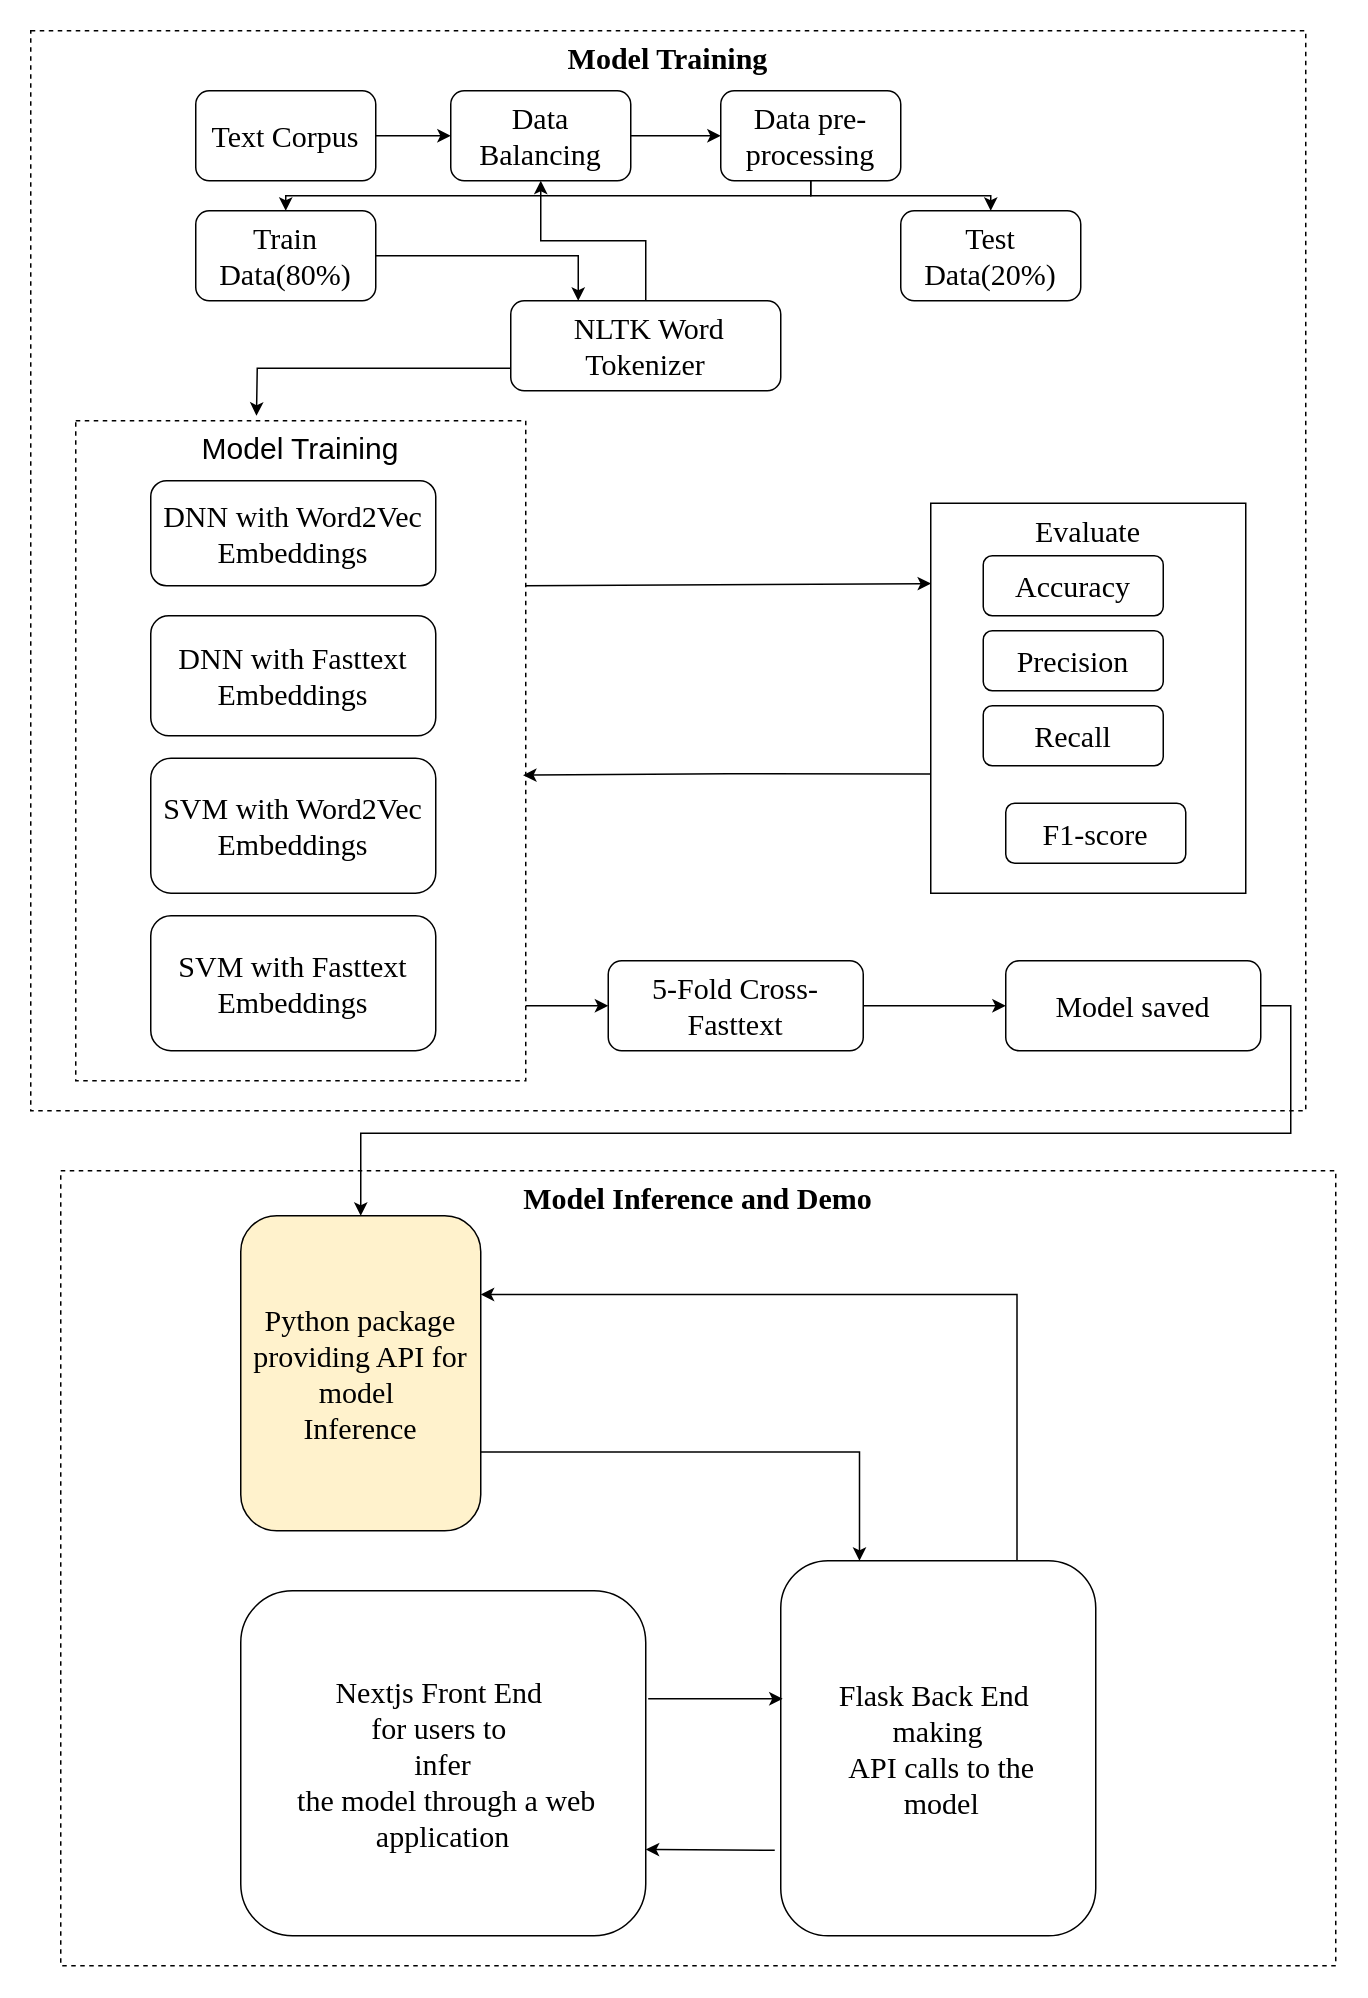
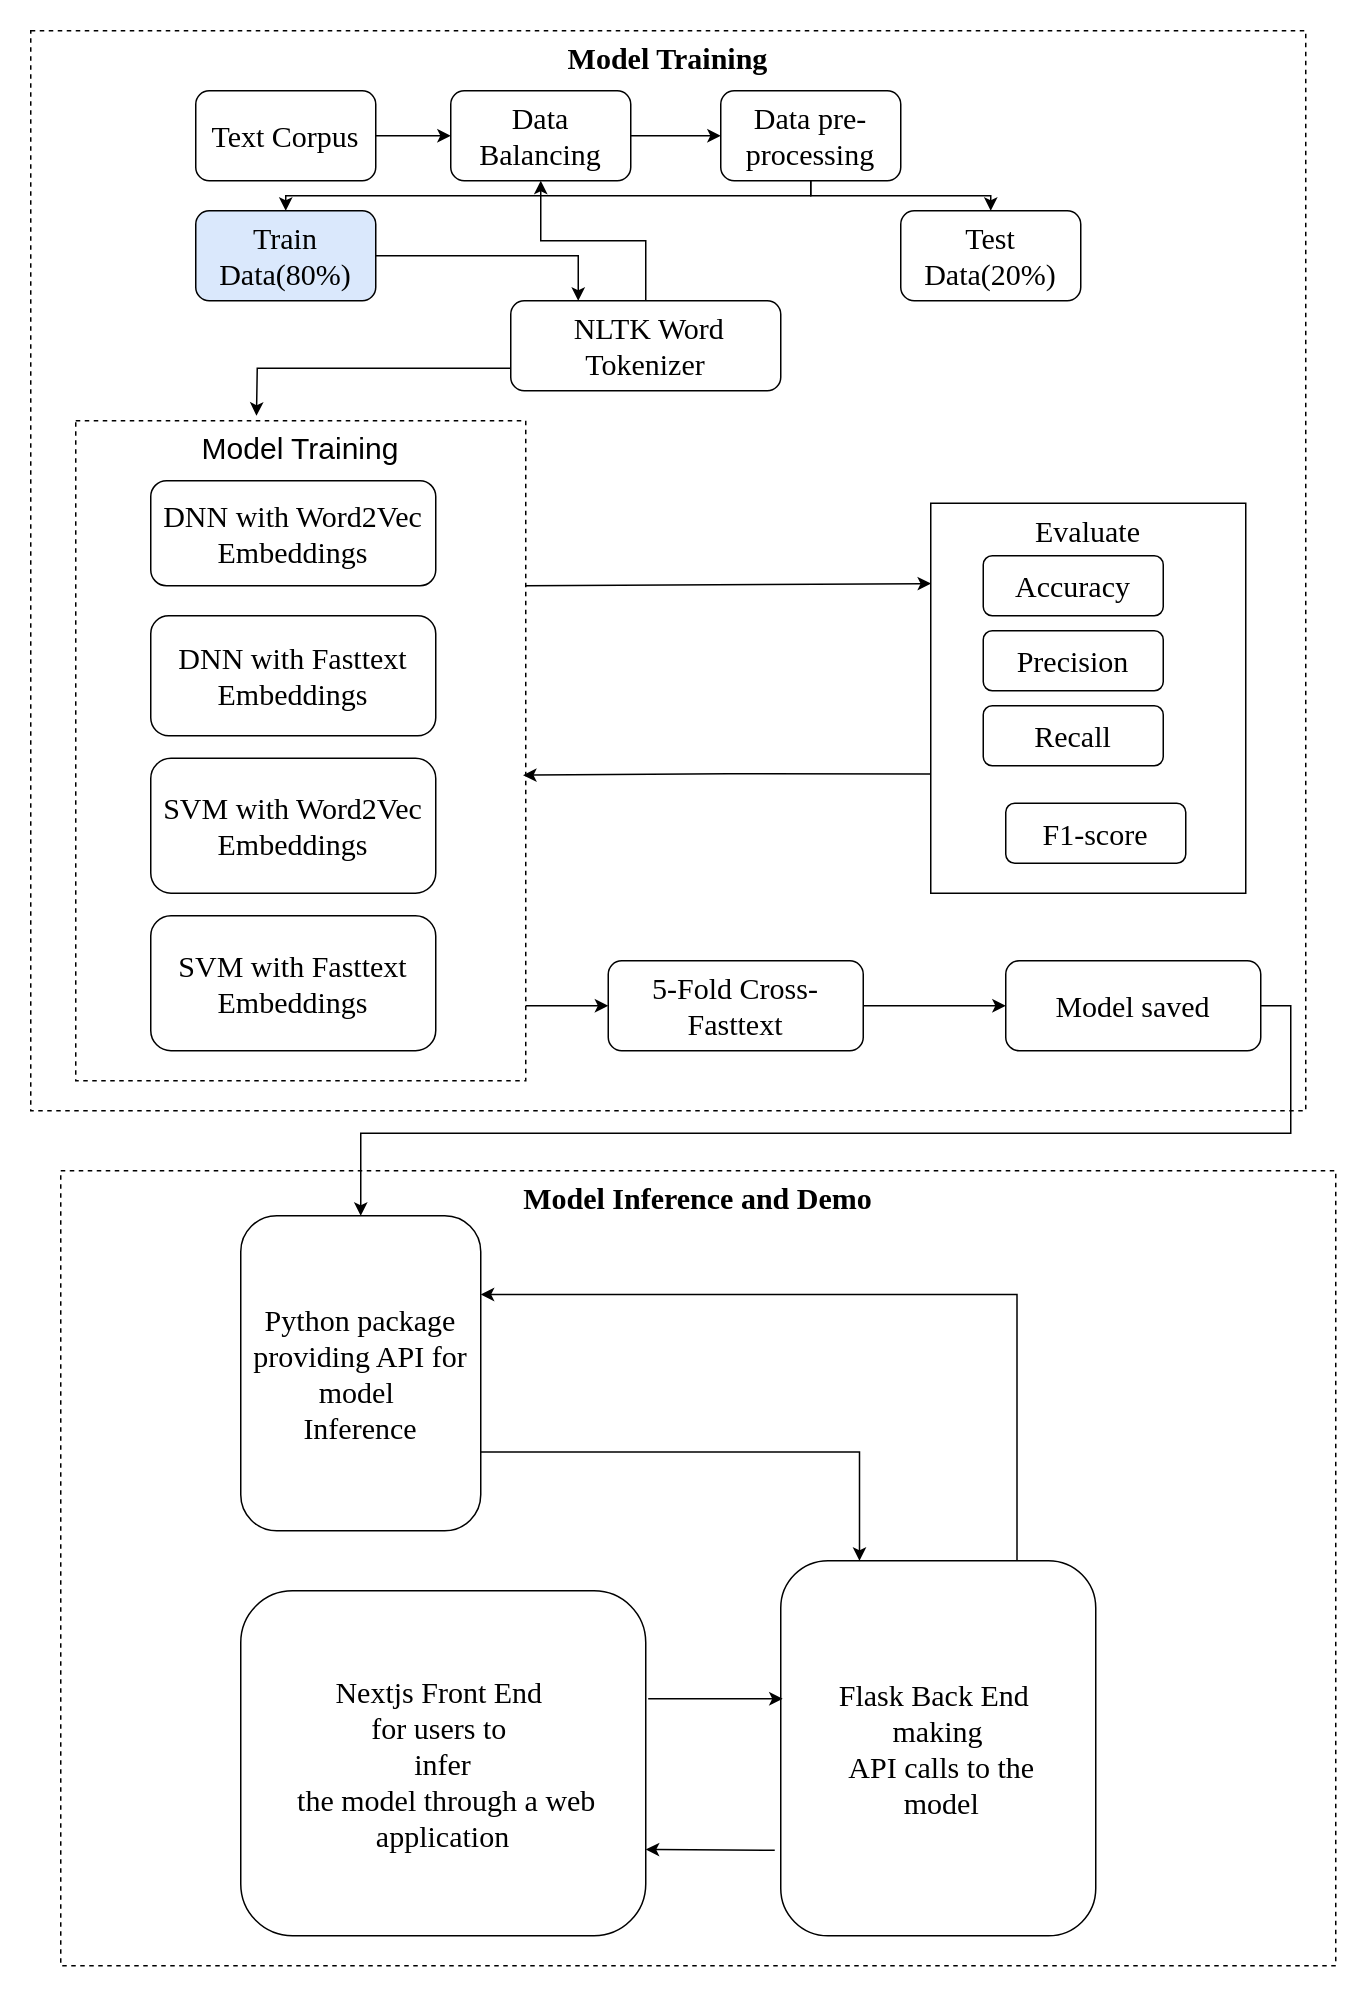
  <mxCell id="0" />
  <mxCell id="1" parent="0" />
  <mxCell id="2" value="&lt;font face=&quot;Times New Roman&quot;&gt;&lt;b&gt;Model Inference and Demo&lt;/b&gt;&lt;/font&gt;" style="rounded=0;whiteSpace=wrap;html=1;verticalAlign=top;dashed=1;fontSize=20;" vertex="1" parent="1"><mxGeometry x="40" y="780" width="850" height="530" as="geometry" /></mxCell>
  <mxCell id="3" value="&lt;font face=&quot;Times New Roman&quot;&gt;&lt;b&gt;Model Training&lt;/b&gt;&lt;/font&gt;" style="rounded=0;whiteSpace=wrap;html=1;dashed=1;verticalAlign=top;fontSize=20;" vertex="1" parent="1"><mxGeometry x="20" y="20" width="850" height="720" as="geometry" /></mxCell>
  <mxCell id="4" style="edgeStyle=orthogonalEdgeStyle;rounded=0;orthogonalLoop=1;jettySize=auto;html=1;exitX=1;exitY=0.5;exitDx=0;exitDy=0;entryX=0;entryY=0.5;entryDx=0;entryDy=0;fontSize=20;" edge="1" parent="1" source="5" target="40"><mxGeometry relative="1" as="geometry" /></mxCell>
  <mxCell id="5" value="Text Corpus" style="rounded=1;whiteSpace=wrap;html=1;fontSize=20;fontFamily=Times New Roman;" vertex="1" parent="1"><mxGeometry x="130" y="60" width="120" height="60" as="geometry" /></mxCell>
  <mxCell id="6" style="edgeStyle=orthogonalEdgeStyle;rounded=0;orthogonalLoop=1;jettySize=auto;html=1;entryX=0.5;entryY=0;entryDx=0;entryDy=0;fontSize=20;exitX=0.5;exitY=1;exitDx=0;exitDy=0;" edge="1" parent="1" source="8" target="12"><mxGeometry relative="1" as="geometry"><Array as="points"><mxPoint x="540" y="130" /><mxPoint x="190" y="130" /></Array><mxPoint x="190" y="120" as="sourcePoint" /></mxGeometry></mxCell>
  <mxCell id="7" style="edgeStyle=orthogonalEdgeStyle;rounded=0;orthogonalLoop=1;jettySize=auto;html=1;exitX=0.5;exitY=1;exitDx=0;exitDy=0;entryX=0.5;entryY=0;entryDx=0;entryDy=0;fontSize=20;" edge="1" parent="1" source="8" target="13"><mxGeometry relative="1" as="geometry"><Array as="points"><mxPoint x="540" y="130" /><mxPoint x="660" y="130" /></Array></mxGeometry></mxCell>
  <mxCell id="8" value="Data pre-processing" style="rounded=1;whiteSpace=wrap;html=1;fontSize=20;fontFamily=Times New Roman;" vertex="1" parent="1"><mxGeometry x="480" y="60" width="120" height="60" as="geometry" /></mxCell>
  <mxCell id="9" style="edgeStyle=orthogonalEdgeStyle;rounded=0;orthogonalLoop=1;jettySize=auto;html=1;fontSize=20;" edge="1" parent="1" source="10" target="40"><mxGeometry relative="1" as="geometry" /></mxCell>
  <mxCell id="10" value="&amp;nbsp;NLTK Word Tokenizer" style="rounded=1;whiteSpace=wrap;html=1;fontSize=20;fontFamily=Times New Roman;" vertex="1" parent="1"><mxGeometry x="340" y="200" width="180" height="60" as="geometry" /></mxCell>
  <mxCell id="11" style="edgeStyle=orthogonalEdgeStyle;rounded=0;orthogonalLoop=1;jettySize=auto;html=1;exitX=1;exitY=0.5;exitDx=0;exitDy=0;fontSize=20;entryX=0.25;entryY=0;entryDx=0;entryDy=0;" edge="1" parent="1" source="12" target="10"><mxGeometry relative="1" as="geometry"><mxPoint x="340" y="230" as="targetPoint" /></mxGeometry></mxCell>
- <mxCell id="12" value="Train Data(80%)" style="rounded=1;whiteSpace=wrap;html=1;fontSize=20;fontFamily=Times New Roman;" vertex="1" parent="1"><mxGeometry x="130" y="140" width="120" height="60" as="geometry" /></mxCell>
+ <mxCell id="12" value="Train Data(80%)" style="rounded=1;whiteSpace=wrap;html=1;fontSize=20;fontFamily=Times New Roman;fillColor=#dae8fc;" vertex="1" parent="1"><mxGeometry x="130" y="140" width="120" height="60" as="geometry" /></mxCell>
  <mxCell id="13" value="Test Data(20%)" style="rounded=1;whiteSpace=wrap;html=1;fontSize=20;fontFamily=Times New Roman;" vertex="1" parent="1"><mxGeometry x="600" y="140" width="120" height="60" as="geometry" /></mxCell>
  <mxCell id="14" value="Model Training" style="rounded=0;whiteSpace=wrap;html=1;dashed=1;fontSize=20;verticalAlign=top;" vertex="1" parent="1"><mxGeometry x="50" y="280" width="300" height="440" as="geometry" /></mxCell>
  <mxCell id="15" value="DNN with Word2Vec Embeddings" style="rounded=1;whiteSpace=wrap;html=1;fontSize=20;fontFamily=Times New Roman;" vertex="1" parent="1"><mxGeometry x="100" y="320" width="190" height="70" as="geometry" /></mxCell>
  <mxCell id="16" style="edgeStyle=orthogonalEdgeStyle;rounded=0;orthogonalLoop=1;jettySize=auto;html=1;exitX=0;exitY=0.75;exitDx=0;exitDy=0;entryX=0.381;entryY=-0.008;entryDx=0;entryDy=0;entryPerimeter=0;fontSize=20;" edge="1" parent="1" source="10"><mxGeometry relative="1" as="geometry"><mxPoint x="250" y="230" as="sourcePoint" /><mxPoint x="170.49" y="276.72" as="targetPoint" /></mxGeometry></mxCell>
  <mxCell id="17" value="DNN with Fasttext Embeddings" style="rounded=1;whiteSpace=wrap;html=1;fontSize=20;fontFamily=Times New Roman;" vertex="1" parent="1"><mxGeometry x="100" y="410" width="190" height="80" as="geometry" /></mxCell>
  <mxCell id="18" value="SVM with Word2Vec Embeddings" style="rounded=1;whiteSpace=wrap;html=1;fontSize=20;fontFamily=Times New Roman;" vertex="1" parent="1"><mxGeometry x="100" y="505" width="190" height="90" as="geometry" /></mxCell>
  <mxCell id="19" style="edgeStyle=orthogonalEdgeStyle;rounded=0;orthogonalLoop=1;jettySize=auto;html=1;entryX=0.994;entryY=0.537;entryDx=0;entryDy=0;fontSize=20;exitX=-0.002;exitY=0.694;exitDx=0;exitDy=0;exitPerimeter=0;entryPerimeter=0;" edge="1" parent="1" source="20" target="14"><mxGeometry relative="1" as="geometry" /></mxCell>
  <mxCell id="20" value="&lt;font face=&quot;Times New Roman&quot;&gt;Evaluate&lt;/font&gt;" style="rounded=0;whiteSpace=wrap;html=1;verticalAlign=top;fontSize=20;" vertex="1" parent="1"><mxGeometry x="620" y="335" width="210" height="260" as="geometry" /></mxCell>
  <mxCell id="21" value="Accuracy" style="rounded=1;whiteSpace=wrap;html=1;fontSize=20;fontFamily=Times New Roman;" vertex="1" parent="1"><mxGeometry x="655" y="370" width="120" height="40" as="geometry" /></mxCell>
  <mxCell id="22" value="Precision" style="rounded=1;whiteSpace=wrap;html=1;fontSize=20;fontFamily=Times New Roman;" vertex="1" parent="1"><mxGeometry x="655" y="420" width="120" height="40" as="geometry" /></mxCell>
  <mxCell id="23" value="Recall" style="rounded=1;whiteSpace=wrap;html=1;fontSize=20;fontFamily=Times New Roman;" vertex="1" parent="1"><mxGeometry x="655" y="470" width="120" height="40" as="geometry" /></mxCell>
  <mxCell id="24" value="F1-score" style="rounded=1;whiteSpace=wrap;html=1;fontSize=20;fontFamily=Times New Roman;" vertex="1" parent="1"><mxGeometry x="670" y="535" width="120" height="40" as="geometry" /></mxCell>
  <mxCell id="25" value="" style="endArrow=classic;html=1;rounded=0;exitX=1;exitY=0.25;exitDx=0;exitDy=0;entryX=0.001;entryY=0.206;entryDx=0;entryDy=0;entryPerimeter=0;fontSize=20;" edge="1" parent="1" source="14" target="20"><mxGeometry width="50" height="50" relative="1" as="geometry"><mxPoint x="320" y="400" as="sourcePoint" /><mxPoint x="370" y="350" as="targetPoint" /></mxGeometry></mxCell>
  <mxCell id="26" style="edgeStyle=orthogonalEdgeStyle;rounded=0;orthogonalLoop=1;jettySize=auto;html=1;exitX=1;exitY=0.5;exitDx=0;exitDy=0;fontSize=20;entryX=0.5;entryY=0;entryDx=0;entryDy=0;" edge="1" parent="1" source="27" target="29"><mxGeometry relative="1" as="geometry" /></mxCell>
  <mxCell id="27" value="Model saved" style="rounded=1;whiteSpace=wrap;html=1;fontSize=20;fontFamily=Times New Roman;" vertex="1" parent="1"><mxGeometry x="670" y="640" width="170" height="60" as="geometry" /></mxCell>
  <mxCell id="28" style="edgeStyle=orthogonalEdgeStyle;rounded=0;orthogonalLoop=1;jettySize=auto;html=1;exitX=1;exitY=0.75;exitDx=0;exitDy=0;entryX=0.25;entryY=0;entryDx=0;entryDy=0;" edge="1" parent="1" source="29" target="31"><mxGeometry relative="1" as="geometry" /></mxCell>
- <mxCell id="29" value="Python package providing API for model&amp;nbsp;&lt;div&gt;Inference&lt;/div&gt;" style="rounded=1;whiteSpace=wrap;html=1;fontSize=20;fontFamily=Times New Roman;fillColor=#fff2cc;" vertex="1" parent="1"><mxGeometry x="160" y="810" width="160" height="210" as="geometry" /></mxCell>
+ <mxCell id="29" value="Python package providing API for model&amp;nbsp;&lt;div&gt;Inference&lt;/div&gt;" style="rounded=1;whiteSpace=wrap;html=1;fontSize=20;fontFamily=Times New Roman;" vertex="1" parent="1"><mxGeometry x="160" y="810" width="160" height="210" as="geometry" /></mxCell>
  <mxCell id="30" style="edgeStyle=orthogonalEdgeStyle;rounded=0;orthogonalLoop=1;jettySize=auto;html=1;exitX=0.75;exitY=0;exitDx=0;exitDy=0;entryX=1;entryY=0.25;entryDx=0;entryDy=0;" edge="1" parent="1" source="31" target="29"><mxGeometry relative="1" as="geometry" /></mxCell>
  <mxCell id="31" value="Flask Back End&amp;nbsp;&lt;div&gt;making&lt;/div&gt;&lt;div&gt;&amp;nbsp;API calls to the&lt;/div&gt;&lt;div&gt;&amp;nbsp;model&lt;/div&gt;" style="rounded=1;whiteSpace=wrap;html=1;fontSize=20;fontFamily=Times New Roman;" vertex="1" parent="1"><mxGeometry x="520" y="1040" width="210" height="250" as="geometry" /></mxCell>
  <mxCell id="32" value="Nextjs Front End&amp;nbsp;&lt;div&gt;for users to&amp;nbsp;&lt;div&gt;infer&lt;/div&gt;&lt;div&gt;&amp;nbsp;the model through a web application&lt;/div&gt;&lt;/div&gt;" style="rounded=1;whiteSpace=wrap;html=1;fontSize=20;fontFamily=Times New Roman;" vertex="1" parent="1"><mxGeometry x="160" y="1060" width="270" height="230" as="geometry" /></mxCell>
  <mxCell id="33" value="" style="endArrow=classic;html=1;rounded=0;entryX=0.006;entryY=0.368;entryDx=0;entryDy=0;entryPerimeter=0;exitX=1.006;exitY=0.313;exitDx=0;exitDy=0;exitPerimeter=0;fontSize=20;" edge="1" parent="1" source="32" target="31"><mxGeometry width="50" height="50" relative="1" as="geometry"><mxPoint x="270" y="1320" as="sourcePoint" /><mxPoint x="320" y="1270" as="targetPoint" /></mxGeometry></mxCell>
  <mxCell id="34" value="" style="endArrow=classic;html=1;rounded=0;entryX=1;entryY=0.75;entryDx=0;entryDy=0;fontSize=20;" edge="1" parent="1" target="32"><mxGeometry width="50" height="50" relative="1" as="geometry"><mxPoint x="516" y="1233" as="sourcePoint" /><mxPoint x="320" y="1270" as="targetPoint" /></mxGeometry></mxCell>
  <mxCell id="35" value="" style="endArrow=classic;html=1;rounded=0;entryX=0;entryY=0.5;entryDx=0;entryDy=0;" edge="1" parent="1" target="27"><mxGeometry width="50" height="50" relative="1" as="geometry"><mxPoint x="470" y="670" as="sourcePoint" /><mxPoint x="390" y="660" as="targetPoint" /></mxGeometry></mxCell>
  <mxCell id="36" value="SVM with Fasttext Embeddings" style="rounded=1;whiteSpace=wrap;html=1;fontSize=20;fontFamily=Times New Roman;" vertex="1" parent="1"><mxGeometry x="100" y="610" width="190" height="90" as="geometry" /></mxCell>
  <mxCell id="37" value="5-Fold Cross-Fasttext" style="rounded=1;whiteSpace=wrap;html=1;fontSize=20;fontFamily=Times New Roman;" vertex="1" parent="1"><mxGeometry x="405" y="640" width="170" height="60" as="geometry" /></mxCell>
  <mxCell id="38" value="" style="endArrow=classic;html=1;rounded=0;entryX=0;entryY=0.5;entryDx=0;entryDy=0;" edge="1" parent="1" target="37"><mxGeometry width="50" height="50" relative="1" as="geometry"><mxPoint x="350" y="670" as="sourcePoint" /><mxPoint x="80" y="450" as="targetPoint" /></mxGeometry></mxCell>
  <mxCell id="39" style="edgeStyle=orthogonalEdgeStyle;rounded=0;orthogonalLoop=1;jettySize=auto;html=1;exitX=1;exitY=0.5;exitDx=0;exitDy=0;entryX=0;entryY=0.5;entryDx=0;entryDy=0;" edge="1" parent="1" source="40" target="8"><mxGeometry relative="1" as="geometry" /></mxCell>
  <mxCell id="40" value="Data Balancing" style="rounded=1;whiteSpace=wrap;html=1;fontSize=20;fontFamily=Times New Roman;" vertex="1" parent="1"><mxGeometry x="300" y="60" width="120" height="60" as="geometry" /></mxCell>
